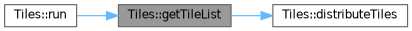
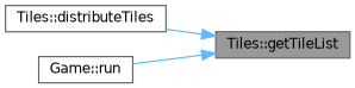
  digraph {
    rankdir=RL
    node [color=grey40 fillcolor=white fontname=Helvetica fontsize=10 shape=box style=filled]
    edge [color=steelblue1 dir=back fontname=Helvetica fontsize=10 labelfontname=Helvetica labelfontsize=10 style=solid]
    n1 [color=gray40 fillcolor=grey60 fontcolor=black height=0.2 label="Tiles::getTileList" width=0.4]
    n2 [height=0.2 label="Tiles::distributeTiles" width=0.4]
-   n3 [height=0.2 label="Tiles::run" width=0.4]
-   n2 -> n1
+   n3 [height=0.2 label="Game::run" width=0.4]
+   n1 -> n2
    n1 -> n3
  }
